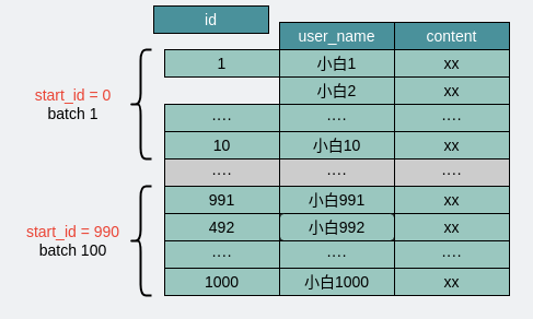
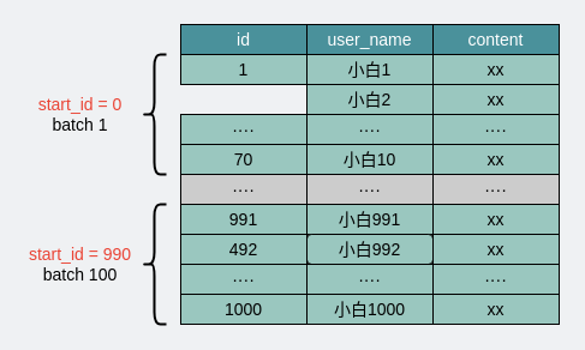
  <mxCell id="0" />
  <mxCell id="1" parent="0" />
  <mxCell id="2" value="user_name" style="rounded=0;whiteSpace=wrap;html=1;fillColor=#4A919B;gradientColor=none;fontSize=14;fontColor=#FFFFFF;" parent="1" vertex="1"><mxGeometry x="255" y="20" width="105" height="25" as="geometry" /></mxCell>
  <mxCell id="3" value="content" style="rounded=0;whiteSpace=wrap;html=1;fillColor=#4A919B;gradientColor=none;fontSize=14;fontColor=#FFFFFF;" parent="1" vertex="1"><mxGeometry x="360" y="20" width="105" height="25" as="geometry" /></mxCell>
- <mxCell id="4" value="id" style="rounded=0;whiteSpace=wrap;html=1;fillColor=#4A919B;gradientColor=none;fontSize=14;fontColor=#FFFFFF;" parent="1" vertex="1"><mxGeometry x="140" y="5" width="105" height="25" as="geometry" /></mxCell>
+ <mxCell id="4" value="id" style="rounded=0;whiteSpace=wrap;html=1;fillColor=#4A919B;gradientColor=none;fontSize=14;fontColor=#FFFFFF;" parent="1" vertex="1"><mxGeometry x="150" y="20" width="105" height="25" as="geometry" /></mxCell>
  <mxCell id="5" value="小白1" style="rounded=0;whiteSpace=wrap;html=1;fillColor=#9AC7BF;gradientColor=none;fontSize=14;fontColor=#000000;" parent="1" vertex="1"><mxGeometry x="255" y="45" width="105" height="25" as="geometry" /></mxCell>
  <mxCell id="6" value="xx" style="rounded=0;whiteSpace=wrap;html=1;fillColor=#9AC7BF;gradientColor=none;fontSize=14;fontColor=#000000;" parent="1" vertex="1"><mxGeometry x="360" y="45" width="105" height="25" as="geometry" /></mxCell>
  <mxCell id="7" value="1" style="rounded=0;whiteSpace=wrap;html=1;fillColor=#9AC7BF;gradientColor=none;fontSize=14;fontColor=#000000;" parent="1" vertex="1"><mxGeometry x="150" y="45" width="105" height="25" as="geometry" /></mxCell>
  <mxCell id="8" value="小白2" style="rounded=0;whiteSpace=wrap;html=1;fillColor=#9AC7BF;gradientColor=none;fontSize=14;fontColor=#000000;" parent="1" vertex="1"><mxGeometry x="255" y="70" width="105" height="25" as="geometry" /></mxCell>
  <mxCell id="9" value="xx" style="rounded=0;whiteSpace=wrap;html=1;fillColor=#9AC7BF;gradientColor=none;fontSize=14;fontColor=#000000;" parent="1" vertex="1"><mxGeometry x="360" y="70" width="105" height="25" as="geometry" /></mxCell>
  <mxCell id="10" value="····" style="rounded=0;whiteSpace=wrap;html=1;fillColor=#9AC7BF;gradientColor=none;fontSize=14;fontColor=#000000;" parent="1" vertex="1"><mxGeometry x="255" y="95" width="105" height="25" as="geometry" /></mxCell>
  <mxCell id="11" value="····" style="rounded=0;whiteSpace=wrap;html=1;fillColor=#9AC7BF;gradientColor=none;fontSize=14;fontColor=#000000;" parent="1" vertex="1"><mxGeometry x="360" y="95" width="105" height="25" as="geometry" /></mxCell>
  <mxCell id="12" value="····" style="rounded=0;whiteSpace=wrap;html=1;fillColor=#9AC7BF;gradientColor=none;fontSize=14;fontColor=#000000;" parent="1" vertex="1"><mxGeometry x="150" y="95" width="105" height="25" as="geometry" /></mxCell>
  <mxCell id="13" value="小白10" style="rounded=0;whiteSpace=wrap;html=1;fillColor=#9AC7BF;gradientColor=none;fontSize=14;fontColor=#000000;" parent="1" vertex="1"><mxGeometry x="255" y="120" width="105" height="25" as="geometry" /></mxCell>
  <mxCell id="14" value="xx" style="rounded=0;whiteSpace=wrap;html=1;fillColor=#9AC7BF;gradientColor=none;fontSize=14;fontColor=#000000;" parent="1" vertex="1"><mxGeometry x="360" y="120" width="105" height="25" as="geometry" /></mxCell>
- <mxCell id="15" value="10" style="rounded=0;whiteSpace=wrap;html=1;fillColor=#9AC7BF;gradientColor=none;fontSize=14;fontColor=#000000;" parent="1" vertex="1"><mxGeometry x="150" y="120" width="105" height="25" as="geometry" /></mxCell>
+ <mxCell id="15" value="70" style="rounded=0;whiteSpace=wrap;html=1;fillColor=#9AC7BF;gradientColor=none;fontSize=14;fontColor=#000000;" parent="1" vertex="1"><mxGeometry x="150" y="120" width="105" height="25" as="geometry" /></mxCell>
  <mxCell id="16" value="····" style="rounded=0;whiteSpace=wrap;html=1;fillColor=#CCCCCC;gradientColor=none;fontSize=14;fontColor=#000000;" parent="1" vertex="1"><mxGeometry x="255" y="145" width="105" height="25" as="geometry" /></mxCell>
  <mxCell id="17" value="····" style="rounded=0;whiteSpace=wrap;html=1;fillColor=#CCCCCC;gradientColor=none;fontSize=14;fontColor=#000000;" parent="1" vertex="1"><mxGeometry x="360" y="145" width="105" height="25" as="geometry" /></mxCell>
  <mxCell id="18" value="····" style="rounded=0;whiteSpace=wrap;html=1;fillColor=#CCCCCC;gradientColor=none;fontSize=14;fontColor=#000000;" parent="1" vertex="1"><mxGeometry x="150" y="145" width="105" height="25" as="geometry" /></mxCell>
  <mxCell id="19" value="小白991" style="rounded=0;whiteSpace=wrap;html=1;fillColor=#9AC7BF;gradientColor=none;fontSize=14;fontColor=#000000;" parent="1" vertex="1"><mxGeometry x="255" y="170" width="105" height="25" as="geometry" /></mxCell>
  <mxCell id="20" value="xx" style="rounded=0;whiteSpace=wrap;html=1;fillColor=#9AC7BF;gradientColor=none;fontSize=14;fontColor=#000000;" parent="1" vertex="1"><mxGeometry x="360" y="170" width="105" height="25" as="geometry" /></mxCell>
  <mxCell id="21" value="991" style="rounded=0;whiteSpace=wrap;html=1;fillColor=#9AC7BF;gradientColor=none;fontSize=14;fontColor=#000000;" parent="1" vertex="1"><mxGeometry x="150" y="170" width="105" height="25" as="geometry" /></mxCell>
  <mxCell id="22" value="小白992" style="whiteSpace=wrap;html=1;fillColor=#9AC7BF;gradientColor=none;fontSize=14;fontColor=#000000;rounded=1;" parent="1" vertex="1"><mxGeometry x="255" y="195" width="105" height="25" as="geometry" /></mxCell>
  <mxCell id="23" value="xx" style="rounded=0;whiteSpace=wrap;html=1;fillColor=#9AC7BF;gradientColor=none;fontSize=14;fontColor=#000000;" parent="1" vertex="1"><mxGeometry x="360" y="195" width="105" height="25" as="geometry" /></mxCell>
  <mxCell id="24" value="492" style="rounded=0;whiteSpace=wrap;html=1;fillColor=#9AC7BF;gradientColor=none;fontSize=14;fontColor=#000000;" parent="1" vertex="1"><mxGeometry x="150" y="195" width="105" height="25" as="geometry" /></mxCell>
  <mxCell id="25" value="····" style="rounded=0;whiteSpace=wrap;html=1;fillColor=#9AC7BF;gradientColor=none;fontSize=14;fontColor=#000000;" parent="1" vertex="1"><mxGeometry x="255" y="220" width="105" height="25" as="geometry" /></mxCell>
  <mxCell id="26" value="····" style="rounded=0;whiteSpace=wrap;html=1;fillColor=#9AC7BF;gradientColor=none;fontSize=14;fontColor=#000000;" parent="1" vertex="1"><mxGeometry x="360" y="220" width="105" height="25" as="geometry" /></mxCell>
  <mxCell id="27" value="····" style="rounded=0;whiteSpace=wrap;html=1;fillColor=#9AC7BF;gradientColor=none;fontSize=14;fontColor=#000000;" parent="1" vertex="1"><mxGeometry x="150" y="220" width="105" height="25" as="geometry" /></mxCell>
  <mxCell id="28" value="小白1000" style="rounded=0;whiteSpace=wrap;html=1;fillColor=#9AC7BF;gradientColor=none;fontSize=14;fontColor=#000000;" parent="1" vertex="1"><mxGeometry x="255" y="245" width="105" height="25" as="geometry" /></mxCell>
  <mxCell id="29" value="xx" style="rounded=0;whiteSpace=wrap;html=1;fillColor=#9AC7BF;gradientColor=none;fontSize=14;fontColor=#000000;" parent="1" vertex="1"><mxGeometry x="360" y="245" width="105" height="25" as="geometry" /></mxCell>
  <mxCell id="30" value="1000" style="rounded=0;whiteSpace=wrap;html=1;fillColor=#9AC7BF;gradientColor=none;fontSize=14;fontColor=#000000;" parent="1" vertex="1"><mxGeometry x="150" y="245" width="105" height="25" as="geometry" /></mxCell>
  <mxCell id="31" value="" style="shape=curlyBracket;whiteSpace=wrap;html=1;rounded=1;fontSize=14;fontColor=#000000;fillColor=#CCCCCC;strokeWidth=2;" parent="1" vertex="1"><mxGeometry x="118" y="45" width="20" height="100" as="geometry" /></mxCell>
  <mxCell id="32" value="&lt;font color=&quot;#ea4435&quot;&gt;start_id = 0&lt;/font&gt;&lt;br&gt;batch 1" style="text;html=1;strokeColor=none;fillColor=none;align=center;verticalAlign=middle;whiteSpace=wrap;rounded=0;fontSize=14;fontColor=#000000;" parent="1" vertex="1"><mxGeometry x="25" y="80" width="83" height="30" as="geometry" /></mxCell>
  <mxCell id="33" value="" style="shape=curlyBracket;whiteSpace=wrap;html=1;rounded=1;fontSize=14;fontColor=#000000;fillColor=#CCCCCC;strokeWidth=2;" parent="1" vertex="1"><mxGeometry x="118" y="170" width="20" height="100" as="geometry" /></mxCell>
  <mxCell id="34" value="&lt;font color=&quot;#ea4435&quot;&gt;start_id = 990&lt;/font&gt;&lt;br&gt;batch 100" style="text;html=1;strokeColor=none;fillColor=none;align=center;verticalAlign=middle;whiteSpace=wrap;rounded=0;fontSize=14;fontColor=#000000;" parent="1" vertex="1"><mxGeometry x="20" y="205" width="93" height="30" as="geometry" /></mxCell>
